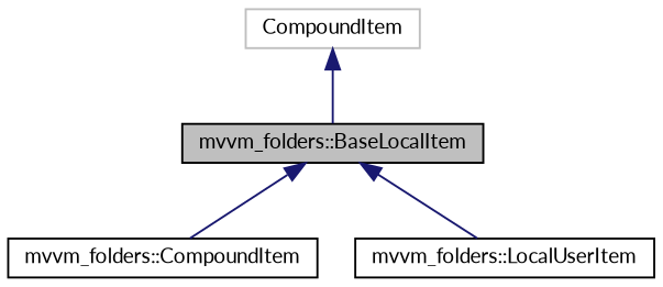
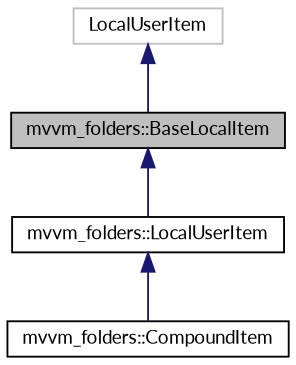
  digraph {
    fontname=Lato
    node [color=black fillcolor=white fontname=Lato fontsize=10 shape=record style=filled]
    edge [color=midnightblue dir=back fontname=Lato fontsize=10 labelfontname=Helvetica labelfontsize=10 style=solid]
    n1 [fillcolor=grey75 fontcolor=black height=0.2 label="mvvm_folders::BaseLocalItem" width=0.4]
    n2 [height=0.2 label="mvvm_folders::CompoundItem" width=0.4]
    n3 [height=0.2 label="mvvm_folders::LocalUserItem" width=0.4]
-   n4 [color=grey75 height=0.2 label=CompoundItem width=0.4]
-   n1 -> n2
+   n4 [color=grey75 height=0.2 label=LocalUserItem width=0.4]
+   n3 -> n2
    n1 -> n3
    n4 -> n1
  }
